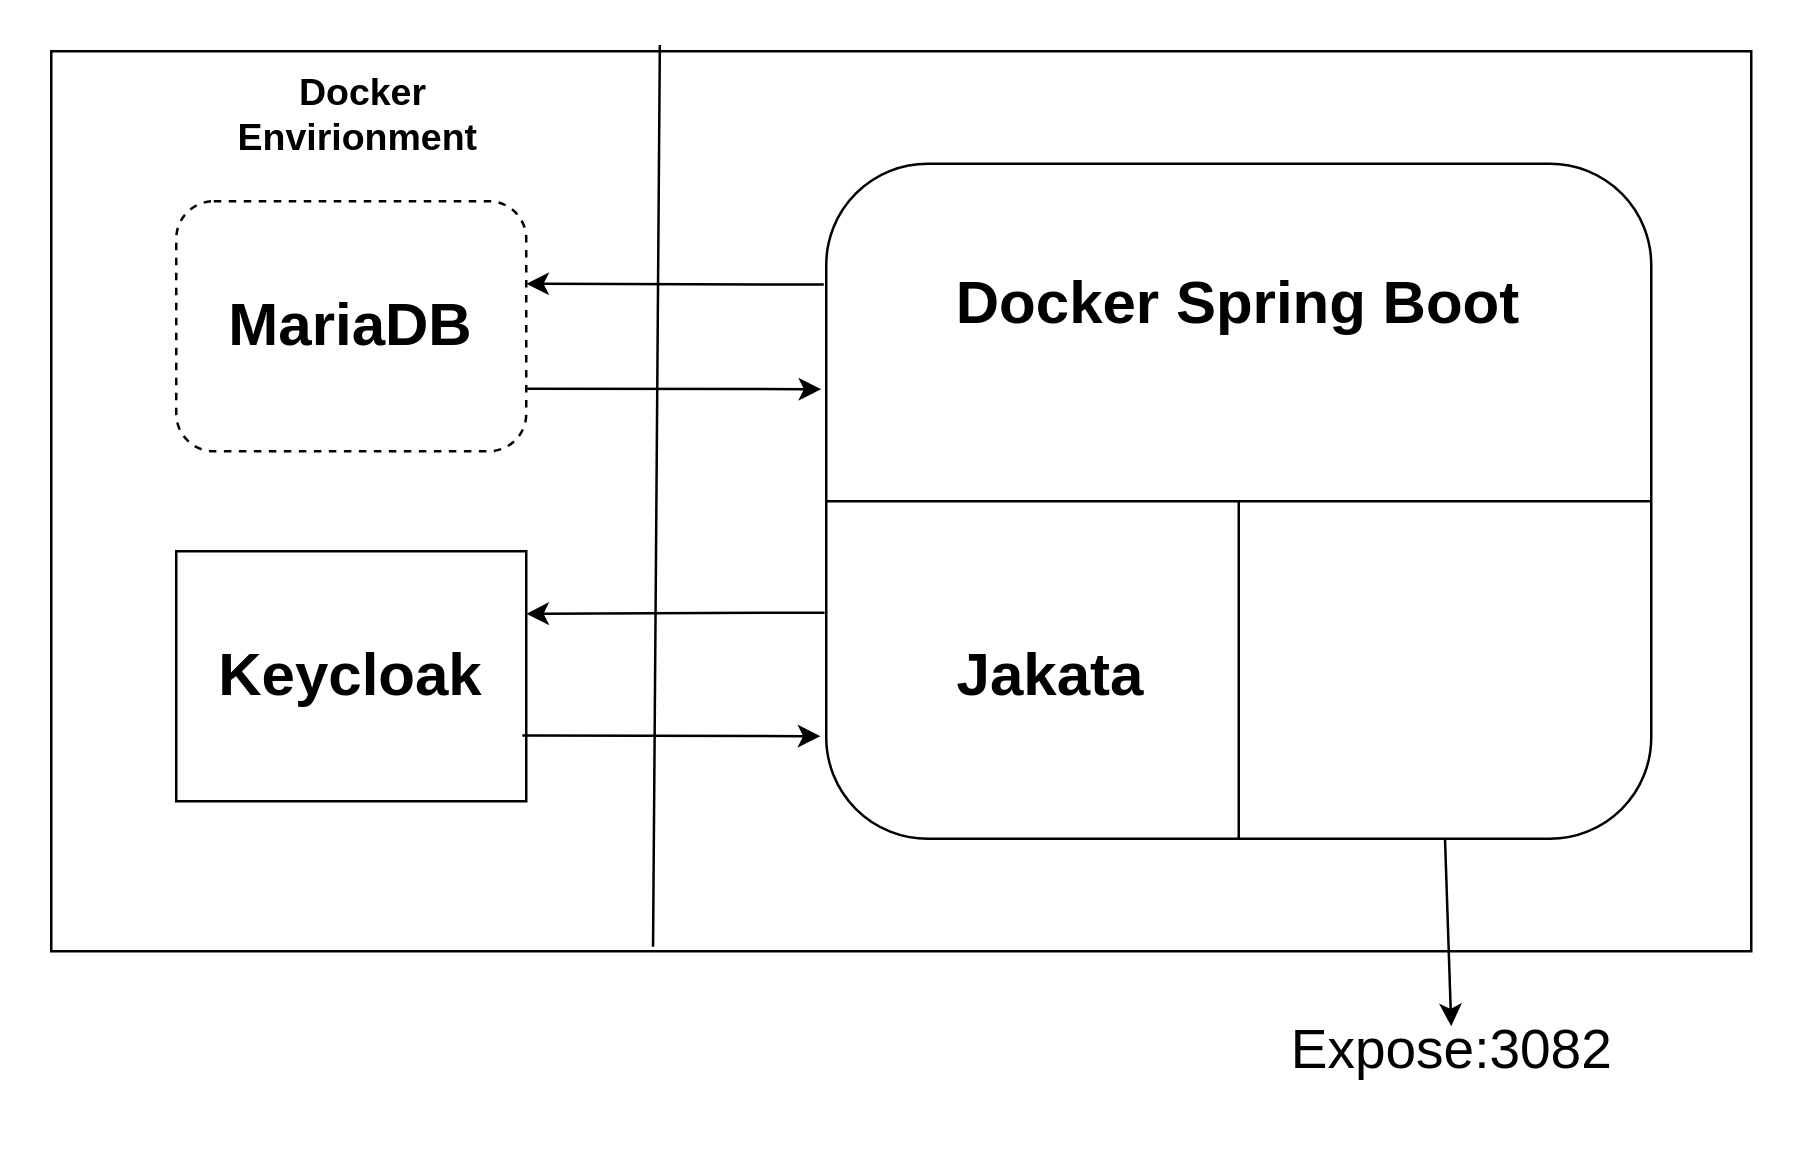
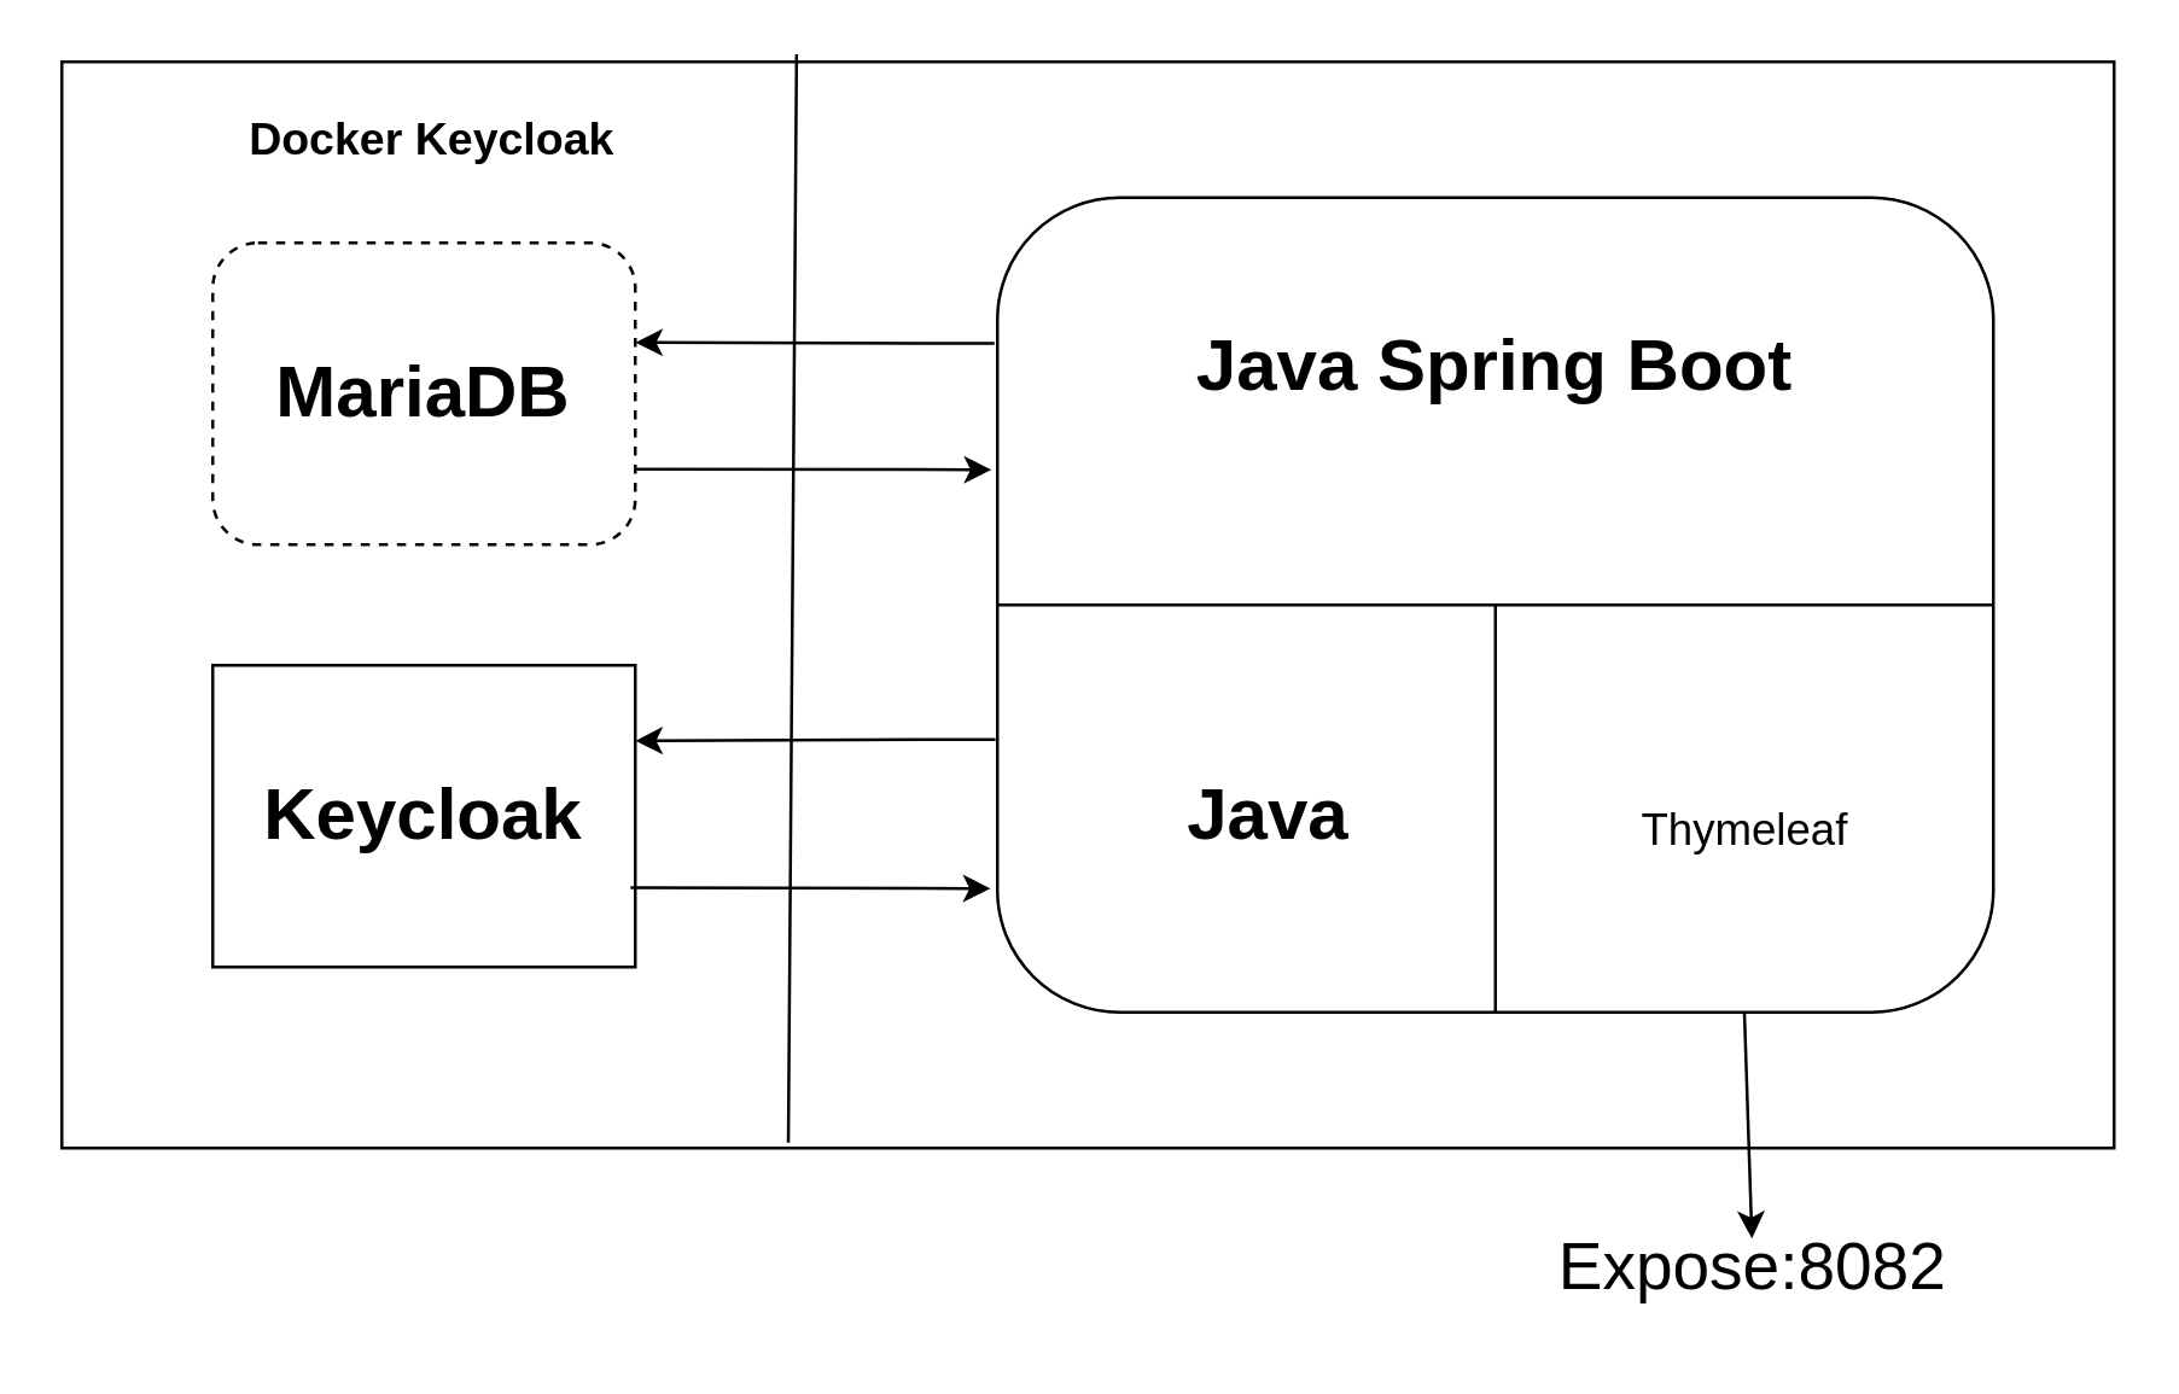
  <mxCell id="0" />
  <mxCell id="1" parent="0" />
  <mxCell id="2" value="" style="rounded=0;whiteSpace=wrap;html=1;" vertex="1" parent="1"><mxGeometry x="20" y="20" width="680" height="360" as="geometry" /></mxCell>
  <mxCell id="3" value="&lt;b style=&quot;font-size: 24px;&quot;&gt;MariaDB&lt;/b&gt;" style="rounded=1;whiteSpace=wrap;html=1;dashed=1;" vertex="1" parent="1"><mxGeometry x="70" y="80" width="140" height="100" as="geometry" /></mxCell>
  <mxCell id="4" value="&lt;b style=&quot;font-size: 24px;&quot;&gt;Keycloak&lt;/b&gt;" style="whiteSpace=wrap;html=1;rounded=0;" vertex="1" parent="1"><mxGeometry x="70" y="220" width="140" height="100" as="geometry" /></mxCell>
- <mxCell id="5" value="&lt;div&gt;&lt;span style=&quot;font-size: 24px;&quot;&gt;&lt;b&gt;Docker Spring Boot&lt;/b&gt;&lt;/span&gt;&lt;/div&gt;&lt;div&gt;&lt;br&gt;&lt;/div&gt;&lt;div&gt;&lt;br&gt;&lt;/div&gt;&lt;div&gt;&lt;br&gt;&lt;/div&gt;&lt;div&gt;&lt;br&gt;&lt;/div&gt;&lt;div&gt;&lt;br&gt;&lt;/div&gt;&lt;div&gt;&lt;br&gt;&lt;/div&gt;&lt;div&gt;&lt;br&gt;&lt;/div&gt;&lt;div&gt;&lt;br&gt;&lt;/div&gt;&lt;div&gt;&lt;br&gt;&lt;/div&gt;&lt;div&gt;&lt;br&gt;&lt;/div&gt;&lt;div&gt;&amp;nbsp;&lt;/div&gt;" style="rounded=1;whiteSpace=wrap;html=1;" vertex="1" parent="1"><mxGeometry x="330" y="65" width="330" height="270" as="geometry" /></mxCell>
+ <mxCell id="5" value="&lt;div&gt;&lt;span style=&quot;font-size: 24px;&quot;&gt;&lt;b&gt;Java Spring Boot&lt;/b&gt;&lt;/span&gt;&lt;/div&gt;&lt;div&gt;&lt;br&gt;&lt;/div&gt;&lt;div&gt;&lt;br&gt;&lt;/div&gt;&lt;div&gt;&lt;br&gt;&lt;/div&gt;&lt;div&gt;&lt;br&gt;&lt;/div&gt;&lt;div&gt;&lt;br&gt;&lt;/div&gt;&lt;div&gt;&lt;br&gt;&lt;/div&gt;&lt;div&gt;&lt;br&gt;&lt;/div&gt;&lt;div&gt;&lt;br&gt;&lt;/div&gt;&lt;div&gt;&lt;br&gt;&lt;/div&gt;&lt;div&gt;&lt;br&gt;&lt;/div&gt;&lt;div&gt;&amp;nbsp;&lt;/div&gt;" style="rounded=1;whiteSpace=wrap;html=1;" vertex="1" parent="1"><mxGeometry x="330" y="65" width="330" height="270" as="geometry" /></mxCell>
  <mxCell id="6" value="" style="endArrow=none;html=1;rounded=0;exitX=0;exitY=0.5;exitDx=0;exitDy=0;entryX=1;entryY=0.5;entryDx=0;entryDy=0;" edge="1" parent="1" source="5" target="5"><mxGeometry width="50" height="50" relative="1" as="geometry"><mxPoint x="390" y="500" as="sourcePoint" /><mxPoint x="440" y="450" as="targetPoint" /></mxGeometry></mxCell>
  <mxCell id="7" value="" style="endArrow=none;html=1;rounded=0;entryX=0.5;entryY=1;entryDx=0;entryDy=0;" edge="1" parent="1" target="5"><mxGeometry width="50" height="50" relative="1" as="geometry"><mxPoint x="495" y="200" as="sourcePoint" /><mxPoint x="530" y="280" as="targetPoint" /></mxGeometry></mxCell>
- <mxCell id="9" value="&lt;font style=&quot;font-size: 24px;&quot;&gt;&lt;b&gt;Jakata&lt;/b&gt;&lt;/font&gt;" style="text;html=1;align=center;verticalAlign=middle;whiteSpace=wrap;rounded=0;" vertex="1" parent="1"><mxGeometry x="390" y="255" width="60" height="30" as="geometry" /></mxCell>
+ <mxCell id="8" value="&lt;span style=&quot;font-size:11.0pt;font-family:&amp;quot;Arial&amp;quot;,sans-serif;&lt;br/&gt;mso-fareast-font-family:Arial;mso-fareast-theme-font:minor-latin;mso-bidi-font-family:&lt;br/&gt;&amp;quot;Times New Roman&amp;quot;;mso-bidi-theme-font:minor-bidi;mso-ansi-language:DE-AT;&lt;br/&gt;mso-fareast-language:EN-US;mso-bidi-language:AR-SA&quot;&gt;Thymeleaf&amp;nbsp;&lt;/span&gt;" style="text;html=1;align=center;verticalAlign=middle;whiteSpace=wrap;rounded=0;" vertex="1" parent="1"><mxGeometry x="550" y="260" width="60" height="30" as="geometry" /></mxCell>
+ <mxCell id="9" value="&lt;font style=&quot;font-size: 24px;&quot;&gt;&lt;b&gt;Java&lt;/b&gt;&lt;/font&gt;" style="text;html=1;align=center;verticalAlign=middle;whiteSpace=wrap;rounded=0;" vertex="1" parent="1"><mxGeometry x="390" y="255" width="60" height="30" as="geometry" /></mxCell>
  <mxCell id="10" value="" style="endArrow=classic;html=1;rounded=0;entryX=1;entryY=0.33;entryDx=0;entryDy=0;entryPerimeter=0;exitX=-0.003;exitY=0.179;exitDx=0;exitDy=0;exitPerimeter=0;" edge="1" parent="1" source="5" target="3"><mxGeometry width="50" height="50" relative="1" as="geometry"><mxPoint x="290" y="510" as="sourcePoint" /><mxPoint x="340" y="460" as="targetPoint" /></mxGeometry></mxCell>
  <mxCell id="11" value="" style="endArrow=classic;html=1;rounded=0;exitX=1;exitY=0.75;exitDx=0;exitDy=0;entryX=-0.006;entryY=0.334;entryDx=0;entryDy=0;entryPerimeter=0;" edge="1" parent="1" source="3" target="5"><mxGeometry width="50" height="50" relative="1" as="geometry"><mxPoint x="120" y="500" as="sourcePoint" /><mxPoint x="170" y="450" as="targetPoint" /></mxGeometry></mxCell>
  <mxCell id="12" value="" style="endArrow=classic;html=1;rounded=0;exitX=0.989;exitY=0.737;exitDx=0;exitDy=0;exitPerimeter=0;entryX=-0.007;entryY=0.848;entryDx=0;entryDy=0;entryPerimeter=0;" edge="1" parent="1" source="4" target="5"><mxGeometry width="50" height="50" relative="1" as="geometry"><mxPoint x="240" y="320" as="sourcePoint" /><mxPoint x="290" y="270" as="targetPoint" /></mxGeometry></mxCell>
  <mxCell id="13" value="" style="endArrow=classic;html=1;rounded=0;entryX=1;entryY=0.25;entryDx=0;entryDy=0;exitX=-0.002;exitY=0.665;exitDx=0;exitDy=0;exitPerimeter=0;" edge="1" parent="1" source="5" target="4"><mxGeometry width="50" height="50" relative="1" as="geometry"><mxPoint x="250" y="290" as="sourcePoint" /><mxPoint x="300" y="240" as="targetPoint" /></mxGeometry></mxCell>
  <mxCell id="14" value="" style="endArrow=classic;html=1;rounded=0;exitX=0.75;exitY=1;exitDx=0;exitDy=0;" edge="1" parent="1" source="5"><mxGeometry width="50" height="50" relative="1" as="geometry"><mxPoint x="510" y="480" as="sourcePoint" /><mxPoint x="580" y="410" as="targetPoint" /></mxGeometry></mxCell>
- <mxCell id="15" value="&lt;span style=&quot;text-wrap-mode: wrap;&quot;&gt;&lt;font style=&quot;font-size: 22px;&quot;&gt;Expose:3082&lt;/font&gt;&lt;/span&gt;" style="text;html=1;align=center;verticalAlign=middle;resizable=0;points=[];autosize=1;strokeColor=none;fillColor=none;" vertex="1" parent="1"><mxGeometry x="505" y="400" width="150" height="40" as="geometry" /></mxCell>
- <mxCell id="16" value="&lt;font style=&quot;font-size: 15px;&quot;&gt;&lt;b&gt;Docker Envirionment&amp;nbsp;&lt;/b&gt;&lt;/font&gt;" style="text;html=1;align=center;verticalAlign=middle;whiteSpace=wrap;rounded=0;" vertex="1" parent="1"><mxGeometry x="80" y="30" width="130" height="30" as="geometry" /></mxCell>
+ <mxCell id="15" value="&lt;span style=&quot;text-wrap-mode: wrap;&quot;&gt;&lt;font style=&quot;font-size: 22px;&quot;&gt;Expose:8082&lt;/font&gt;&lt;/span&gt;" style="text;html=1;align=center;verticalAlign=middle;resizable=0;points=[];autosize=1;strokeColor=none;fillColor=none;" vertex="1" parent="1"><mxGeometry x="505" y="400" width="150" height="40" as="geometry" /></mxCell>
+ <mxCell id="16" value="&lt;font style=&quot;font-size: 15px;&quot;&gt;&lt;b&gt;Docker Keycloak&amp;nbsp;&lt;/b&gt;&lt;/font&gt;" style="text;html=1;align=center;verticalAlign=middle;whiteSpace=wrap;rounded=0;" vertex="1" parent="1"><mxGeometry x="80" y="30" width="130" height="30" as="geometry" /></mxCell>
  <mxCell id="17" value="" style="endArrow=none;html=1;rounded=0;entryX=0.358;entryY=-0.007;entryDx=0;entryDy=0;entryPerimeter=0;exitX=0.354;exitY=0.995;exitDx=0;exitDy=0;exitPerimeter=0;" edge="1" parent="1" source="2" target="2"><mxGeometry width="50" height="50" relative="1" as="geometry"><mxPoint x="190" y="500" as="sourcePoint" /><mxPoint x="240" y="450" as="targetPoint" /></mxGeometry></mxCell>
